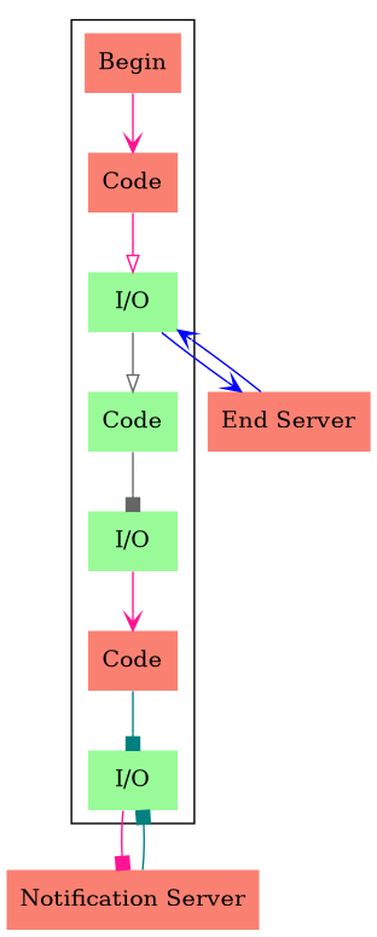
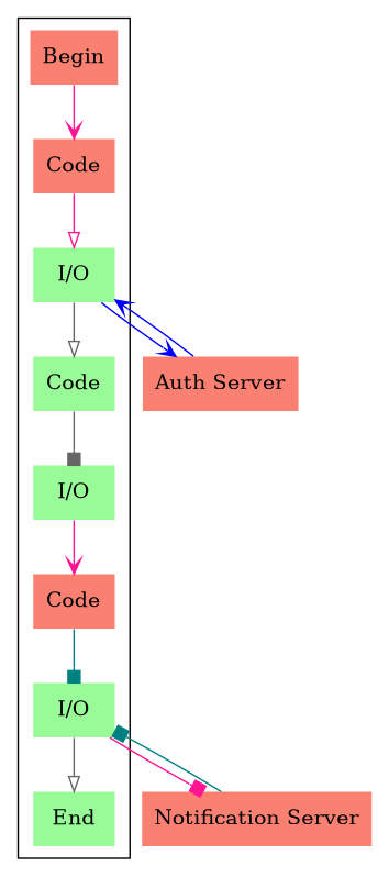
  digraph {
    node [fillcolor=salmon shape=plaintext style=filled]
    edge [arrowhead=vee color=deeppink]
-   n1 [label="End Server"]
+   n1 [label="Auth Server"]
    n2 [label="Notification Server"]
    n3 [label=Begin]
    n4 [label=Code]
    n5 [fillcolor=palegreen label=Code]
    n6 [label=Code]
+   n7 [fillcolor=palegreen label=End]
    n8 [fillcolor=palegreen label="I/O"]
    n9 [fillcolor=palegreen label="I/O"]
    n10 [fillcolor=palegreen label="I/O"]
    subgraph sub_1 {
      n1
      n2
    }
    subgraph cluster_2 {
      rankdir=LR
      subgraph sub_3 {
        rankdir=LR
        n3
        n4
        n5
        n6
+       n7
      }
      subgraph sub_4 {
        rankdir=LR
        n8
        n9
        n10
      }
    }
    n1 -> n8 [color=blue]
    n2 -> n10 [arrowhead=box color=teal]
    n3 -> n4
    n4 -> n8 [arrowhead=onormal]
    n5 -> n9 [arrowhead=box color=gray40]
    n6 -> n10 [arrowhead=box color=teal]
    n8 -> n1 [color=blue]
    n8 -> n5 [arrowhead=onormal color=gray40]
    n9 -> n6
    n10 -> n2 [arrowhead=box]
+   n10 -> n7 [arrowhead=onormal color=gray40]
  }
